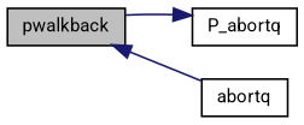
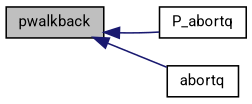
  digraph {
    fontname=Roboto
    rankdir=LR
    node [color=black fillcolor=white fontname=Roboto fontsize=10 shape=record style=filled]
    edge [color=midnightblue dir=back fontname=Roboto fontsize=10 labelfontname=Helvetica labelfontsize=10 style=solid]
    n1 [fillcolor=grey75 fontcolor=black height=0.2 label=pwalkback width=0.4]
    n2 [height=0.2 label=P_abortq width=0.4]
    n3 [height=0.2 label=abortq width=0.4]
-   n2 -> n1
+   n1 -> n2
    n1 -> n3
  }
